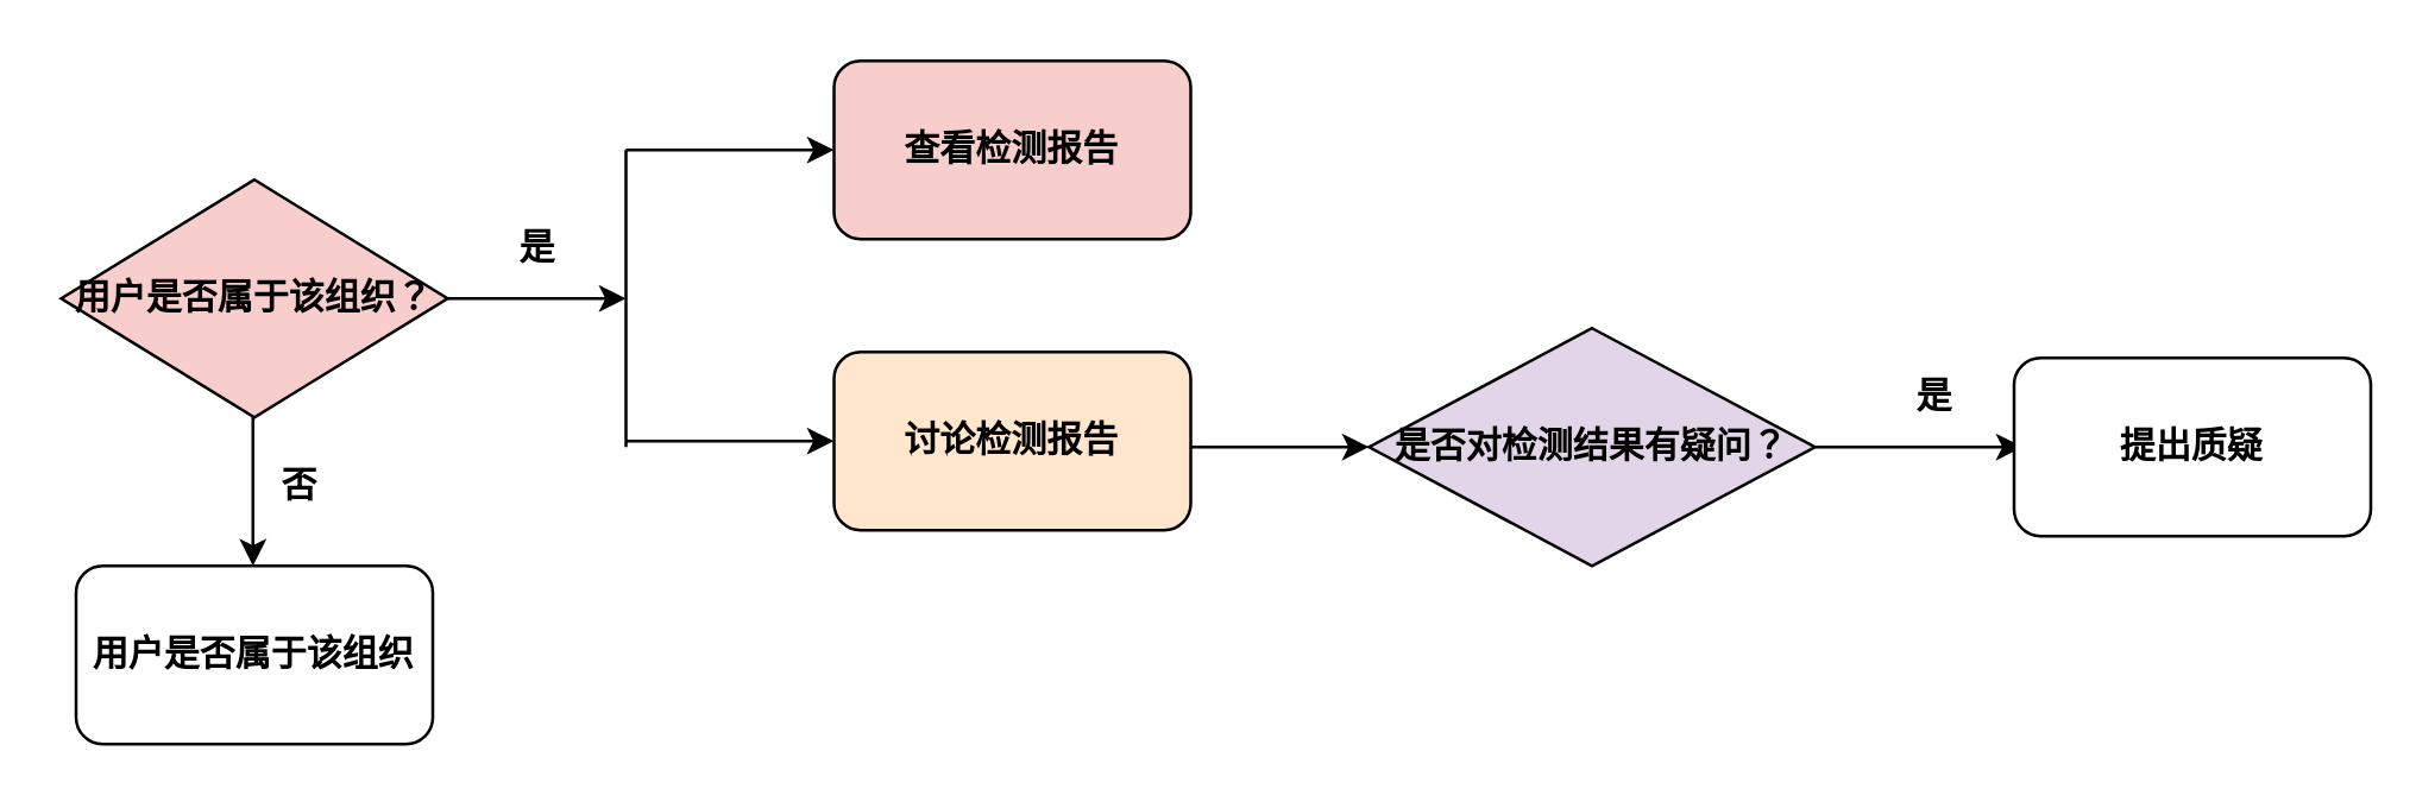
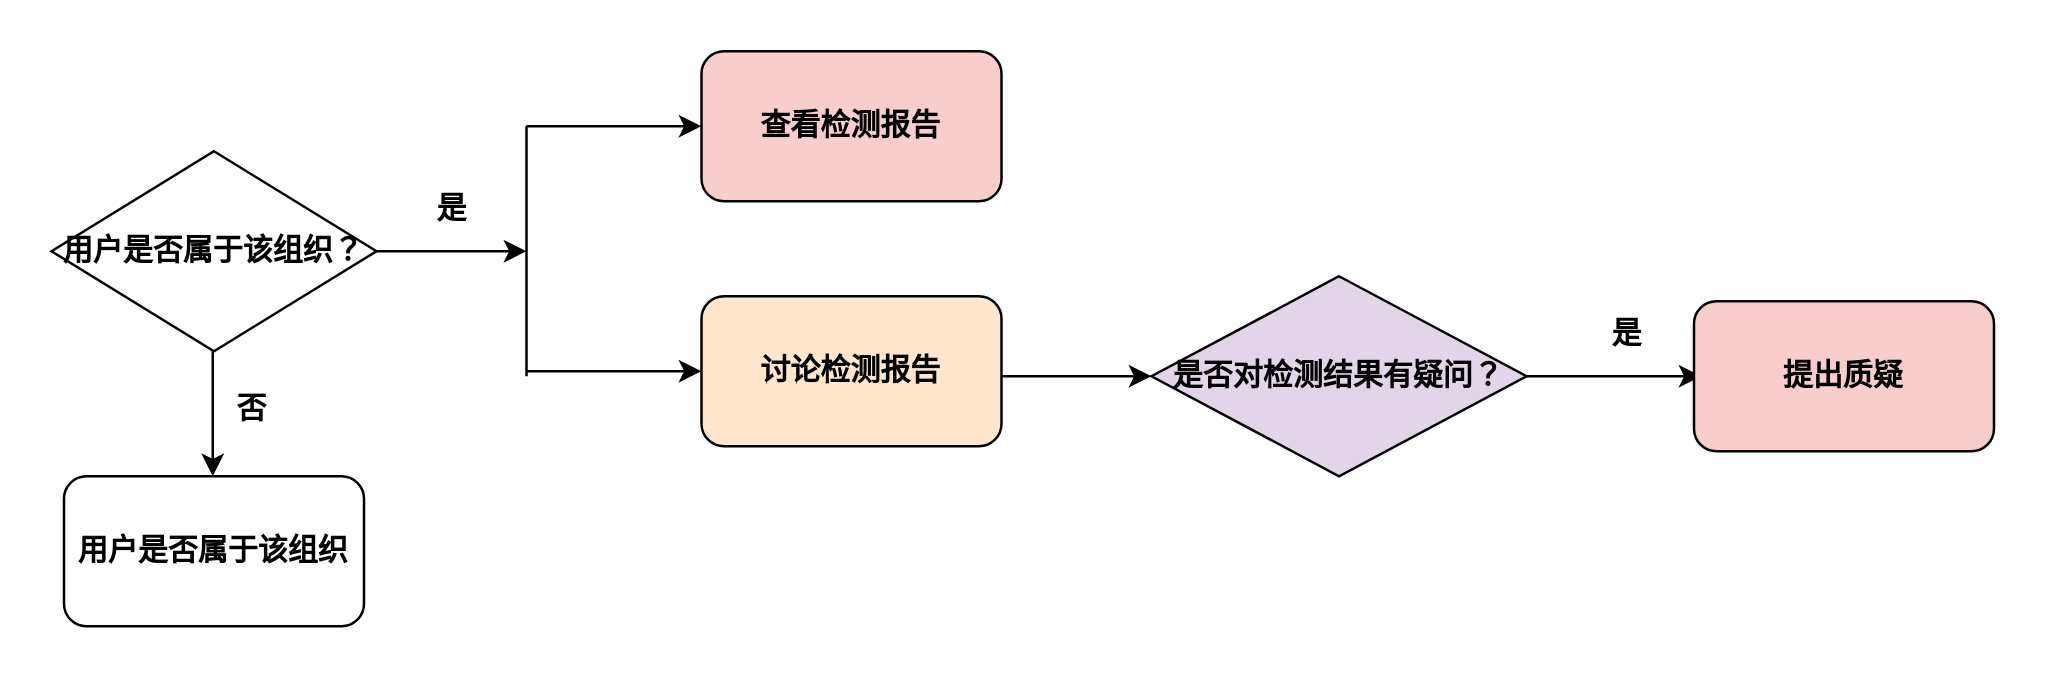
  <mxCell id="0" />
  <mxCell id="1" parent="0" />
- <mxCell id="2" value="&lt;span&gt;用户是否属于该组织？&lt;/span&gt;" style="rhombus;whiteSpace=wrap;html=1;fontStyle=1;fillColor=#f8cecc;" vertex="1" parent="1"><mxGeometry x="20" y="60" width="130" height="80" as="geometry" /></mxCell>
+ <mxCell id="2" value="&lt;span&gt;用户是否属于该组织？&lt;/span&gt;" style="rhombus;whiteSpace=wrap;html=1;fontStyle=1" vertex="1" parent="1"><mxGeometry x="20" y="60" width="130" height="80" as="geometry" /></mxCell>
  <mxCell id="3" value="" style="endArrow=classic;html=1;rounded=0;fontStyle=1" edge="1" parent="1"><mxGeometry width="50" height="50" relative="1" as="geometry"><mxPoint x="84.5" y="140" as="sourcePoint" /><mxPoint x="84.5" y="190" as="targetPoint" /></mxGeometry></mxCell>
  <mxCell id="4" value="否" style="text;html=1;align=center;verticalAlign=middle;resizable=0;points=[];autosize=1;strokeColor=none;fillColor=none;fontStyle=1" vertex="1" parent="1"><mxGeometry x="80" y="148" width="40" height="30" as="geometry" /></mxCell>
  <mxCell id="5" value="&lt;span&gt;用户是否属于该组织&lt;/span&gt;" style="rounded=1;whiteSpace=wrap;html=1;fontStyle=1" vertex="1" parent="1"><mxGeometry x="25" y="190" width="120" height="60" as="geometry" /></mxCell>
  <mxCell id="6" value="" style="endArrow=classic;html=1;rounded=0;fontStyle=1" edge="1" parent="1"><mxGeometry width="50" height="50" relative="1" as="geometry"><mxPoint x="150" y="100" as="sourcePoint" /><mxPoint x="210" y="100" as="targetPoint" /></mxGeometry></mxCell>
  <mxCell id="7" value="是" style="text;html=1;align=center;verticalAlign=middle;resizable=0;points=[];autosize=1;strokeColor=none;fillColor=none;fontStyle=1" vertex="1" parent="1"><mxGeometry x="160" y="68" width="40" height="30" as="geometry" /></mxCell>
  <mxCell id="8" value="" style="endArrow=none;html=1;rounded=0;fontStyle=1" edge="1" parent="1"><mxGeometry width="50" height="50" relative="1" as="geometry"><mxPoint x="210" y="150" as="sourcePoint" /><mxPoint x="210" y="50" as="targetPoint" /></mxGeometry></mxCell>
  <mxCell id="9" value="" style="endArrow=classic;html=1;rounded=0;fontStyle=1" edge="1" parent="1"><mxGeometry width="50" height="50" relative="1" as="geometry"><mxPoint x="210" y="50" as="sourcePoint" /><mxPoint x="280" y="50" as="targetPoint" /></mxGeometry></mxCell>
  <mxCell id="10" value="查看检测报告" style="rounded=1;whiteSpace=wrap;html=1;fontStyle=1;fillColor=#f8cecc;" vertex="1" parent="1"><mxGeometry x="280" y="20" width="120" height="60" as="geometry" /></mxCell>
  <mxCell id="11" value="" style="endArrow=classic;html=1;rounded=0;fontStyle=1" edge="1" parent="1"><mxGeometry width="50" height="50" relative="1" as="geometry"><mxPoint x="210" y="148" as="sourcePoint" /><mxPoint x="280" y="148" as="targetPoint" /></mxGeometry></mxCell>
  <mxCell id="12" value="讨论检测报告" style="rounded=1;whiteSpace=wrap;html=1;fontStyle=1;fillColor=#ffe6cc;" vertex="1" parent="1"><mxGeometry x="280" y="118" width="120" height="60" as="geometry" /></mxCell>
  <mxCell id="13" value="" style="endArrow=classic;html=1;rounded=0;fontStyle=1" edge="1" parent="1"><mxGeometry width="50" height="50" relative="1" as="geometry"><mxPoint x="400" y="150" as="sourcePoint" /><mxPoint x="460" y="150" as="targetPoint" /></mxGeometry></mxCell>
  <mxCell id="14" value="&lt;span&gt;是否对检测结果有疑问？&lt;/span&gt;" style="rhombus;whiteSpace=wrap;html=1;fontStyle=1;fillColor=#e1d5e7;" vertex="1" parent="1"><mxGeometry x="460" y="110" width="150" height="80" as="geometry" /></mxCell>
  <mxCell id="15" value="" style="endArrow=classic;html=1;rounded=0;fontStyle=1" edge="1" parent="1"><mxGeometry width="50" height="50" relative="1" as="geometry"><mxPoint x="610" y="150" as="sourcePoint" /><mxPoint x="680" y="150" as="targetPoint" /></mxGeometry></mxCell>
  <mxCell id="16" value="是" style="text;html=1;align=center;verticalAlign=middle;resizable=0;points=[];autosize=1;strokeColor=none;fillColor=none;fontStyle=1" vertex="1" parent="1"><mxGeometry x="630" y="118" width="40" height="30" as="geometry" /></mxCell>
- <mxCell id="17" value="提出质疑" style="rounded=1;whiteSpace=wrap;html=1;fontStyle=1" vertex="1" parent="1"><mxGeometry x="677" y="120" width="120" height="60" as="geometry" /></mxCell>
+ <mxCell id="17" value="提出质疑" style="rounded=1;whiteSpace=wrap;html=1;fontStyle=1;fillColor=#f8cecc;" vertex="1" parent="1"><mxGeometry x="677" y="120" width="120" height="60" as="geometry" /></mxCell>
